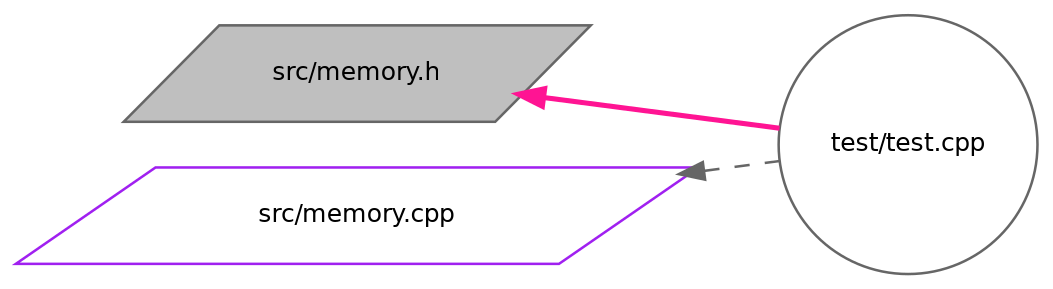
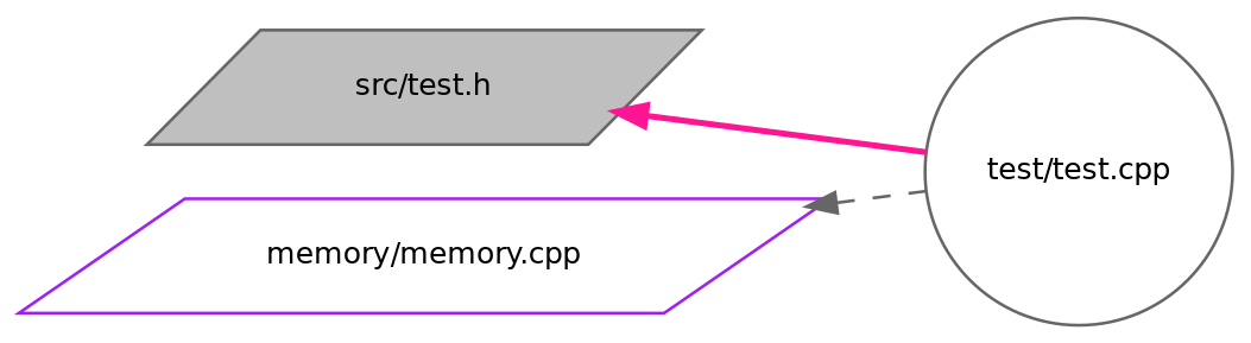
  digraph {
    rankdir=LR
    node [color=gray40 fillcolor=white fontname=Helvetica fontsize=10 shape=parallelogram style=filled]
    edge [dir=back fontname=Helvetica fontsize=10 labelfontname=Helvetica labelfontsize=10]
-   n1 [fillcolor=grey75 fontcolor=black height=0.2 label="src/memory.h" width=0.4]
+   n1 [fillcolor=grey75 fontcolor=black height=0.2 label="src/test.h" width=0.4]
    n2 [height=0.2 label="test/test.cpp" shape=circle width=0.4]
-   n3 [color=purple height=0.2 label="src/memory.cpp" width=0.4]
+   n3 [color=purple height=0.2 label="memory/memory.cpp" width=0.4]
    n1 -> n2 [color=deeppink style=bold]
    n3 -> n2 [color=gray40 style=dashed]
  }
